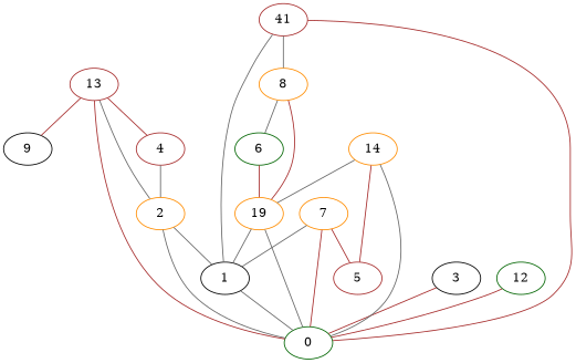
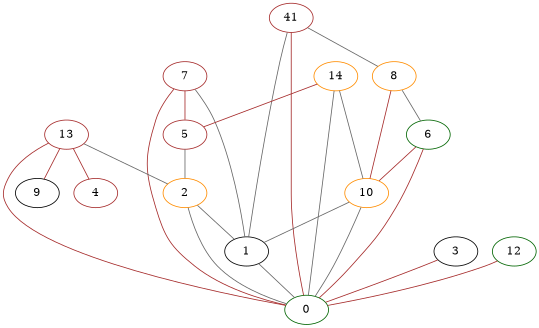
  digraph {
    rankdir=BT
    node [color=brown]
    edge [arrowhead=both color=gray40]
    0 [color=darkgreen]
    1 [color=black]
    2 [color=darkorange]
    3 [color=black]
    6 [color=darkgreen]
-   7 [color=darkorange]
-   10 [color=darkorange label=19]
+   7
+   10 [color=darkorange]
    n8 [label=41]
    12 [color=darkgreen]
    13
    14 [color=darkorange]
    5
    8 [color=darkorange]
    9 [color=black]
    4
    0 -> 1
    0 -> 2
    0 -> 3 [color=brown]
+   0 -> 6 [color=brown]
    0 -> 7 [color=brown]
    0 -> 10
    0 -> n8 [color=brown]
    0 -> 12 [color=brown]
    0 -> 13 [color=brown]
    0 -> 14
    1 -> 2
    1 -> 7
    1 -> 10
    1 -> n8
    2 -> 13
-   2 -> 4
+   2 -> 5
    6 -> 8
    10 -> 6 [color=brown]
    10 -> 14
    5 -> 7 [color=brown]
    5 -> 14 [color=brown]
    8 -> 10 [color=brown]
    8 -> n8
    9 -> 13 [color=brown]
    4 -> 13 [color=brown]
  }
